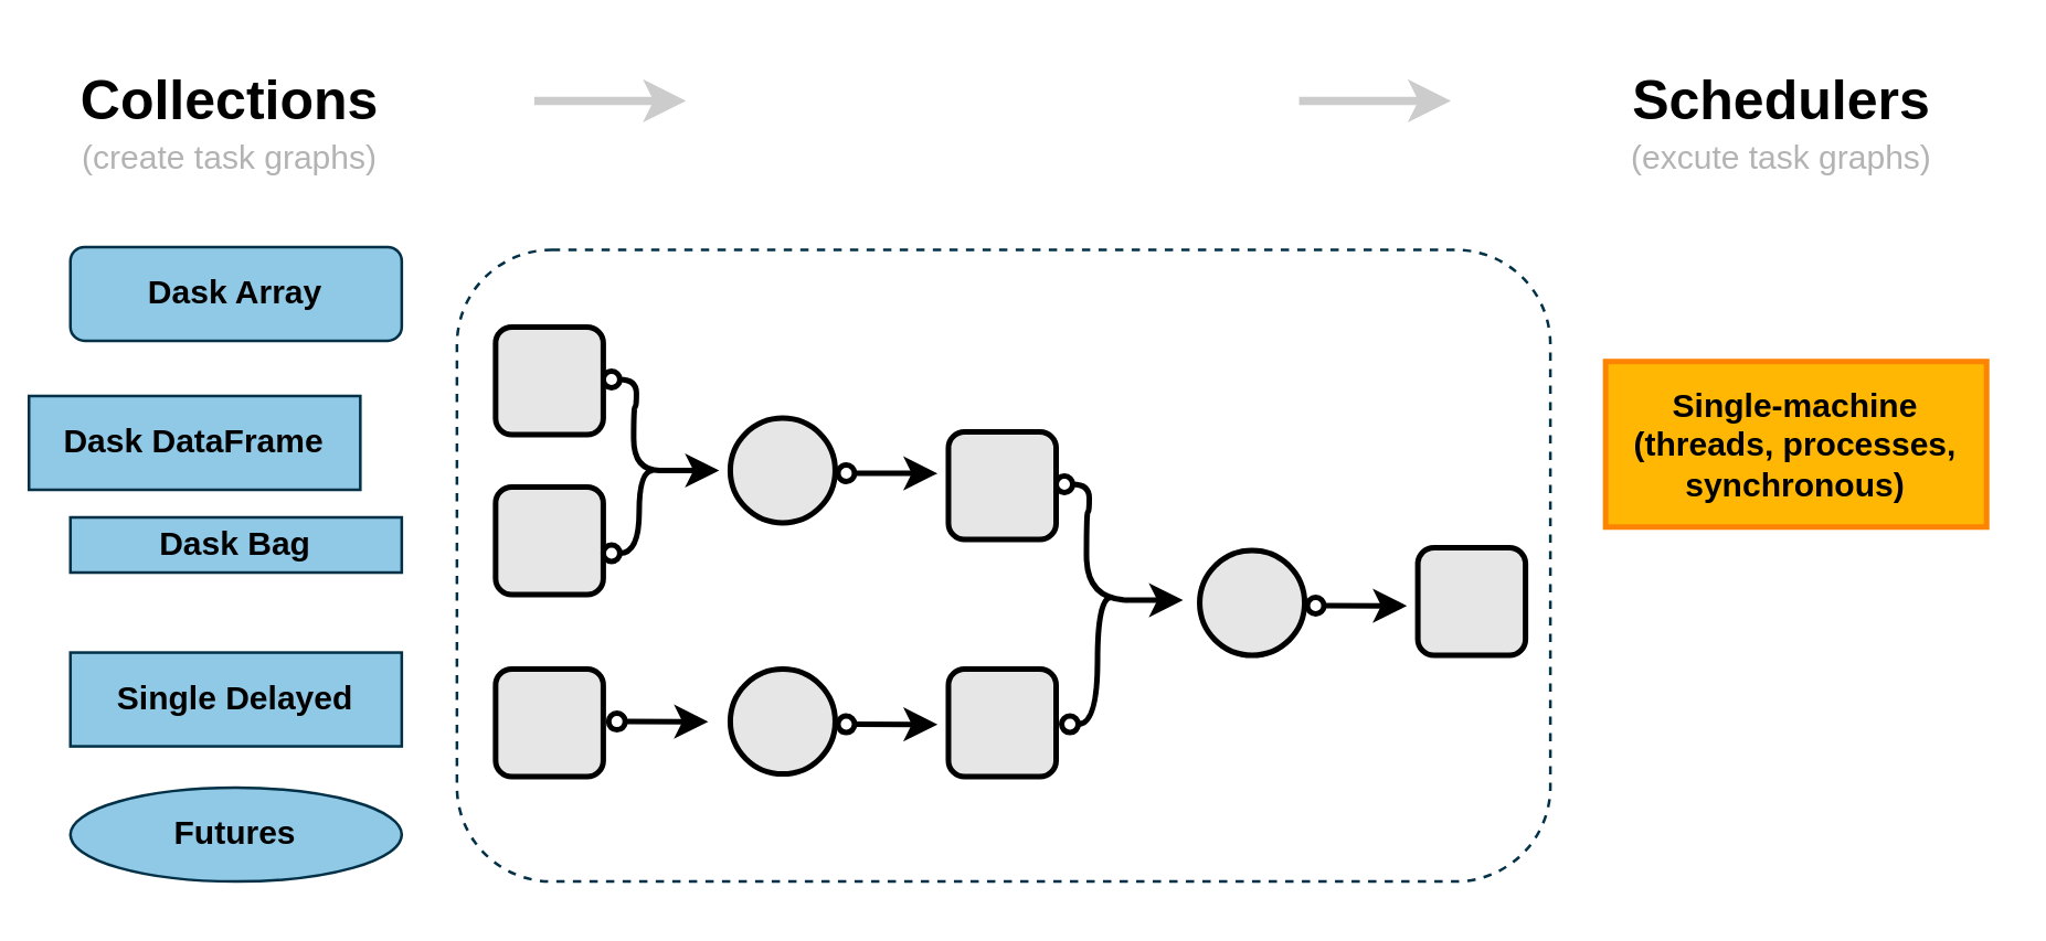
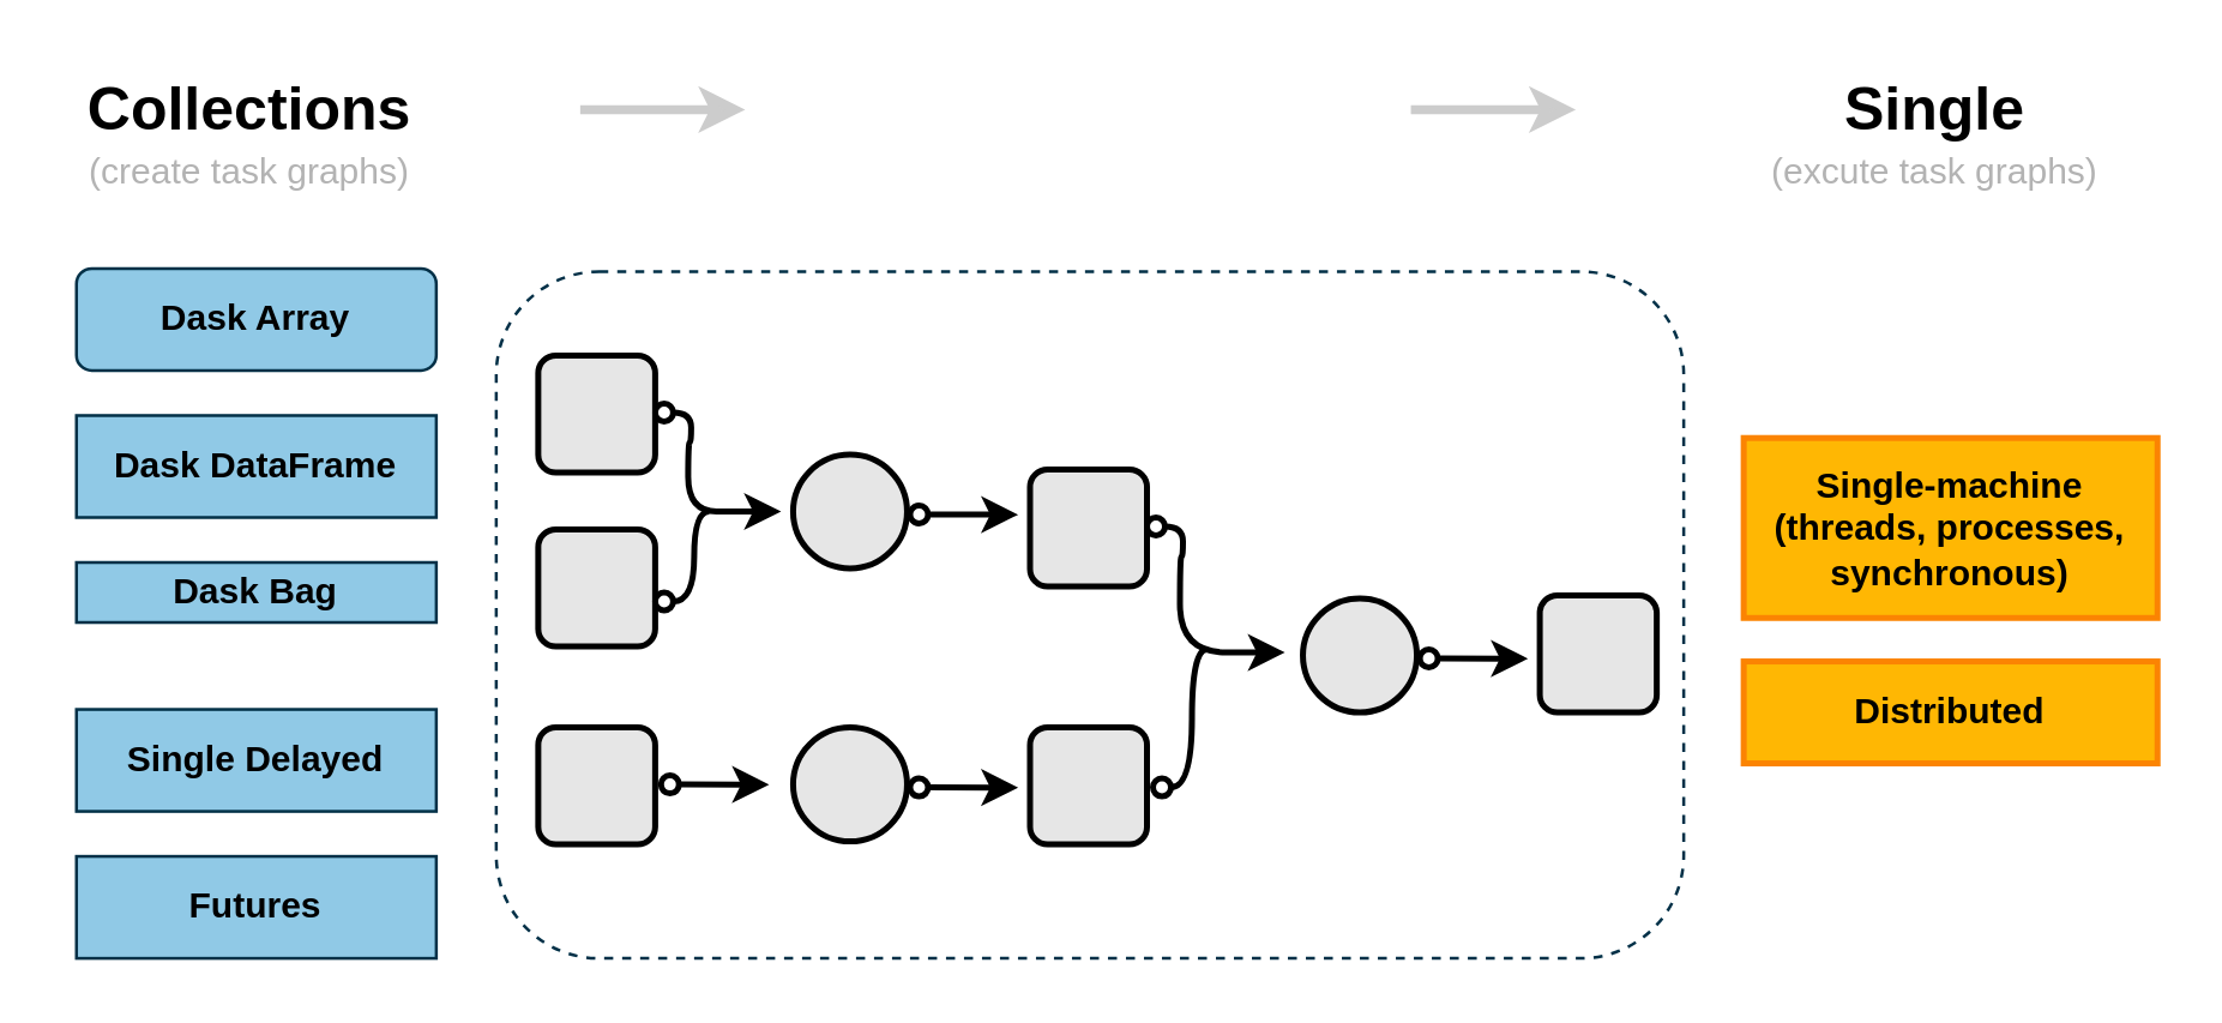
  <mxCell id="0" />
  <mxCell id="1" parent="0" />
  <mxCell id="2" value="&lt;b&gt;Dask Array&lt;/b&gt;" style="whiteSpace=wrap;html=1;fillColor=#90C9E6;strokeColor=#023047;rounded=1;" parent="1" vertex="1"><mxGeometry x="25" y="89" width="120" height="34" as="geometry" /></mxCell>
- <mxCell id="3" value="&lt;b&gt;Dask DataFrame&lt;br&gt;&lt;/b&gt;" style="rounded=0;whiteSpace=wrap;html=1;fillColor=#90C9E6;strokeColor=#023047;" parent="1" vertex="1"><mxGeometry x="10" y="143" width="120" height="34" as="geometry" /></mxCell>
+ <mxCell id="3" value="&lt;b&gt;Dask DataFrame&lt;br&gt;&lt;/b&gt;" style="rounded=0;whiteSpace=wrap;html=1;fillColor=#90C9E6;strokeColor=#023047;" parent="1" vertex="1"><mxGeometry x="25" y="138" width="120" height="34" as="geometry" /></mxCell>
  <mxCell id="4" value="&lt;b&gt;Dask Bag&lt;br&gt;&lt;/b&gt;" style="rounded=0;whiteSpace=wrap;html=1;fillColor=#90C9E6;strokeColor=#023047;" parent="1" vertex="1"><mxGeometry x="25" y="187" width="120" height="20" as="geometry" /></mxCell>
  <mxCell id="5" value="&lt;b&gt;Single Delayed&lt;br&gt;&lt;/b&gt;" style="rounded=0;whiteSpace=wrap;html=1;fillColor=#90C9E6;strokeColor=#023047;" parent="1" vertex="1"><mxGeometry x="25" y="236" width="120" height="34" as="geometry" /></mxCell>
- <mxCell id="6" value="&lt;b&gt;Futures&lt;br&gt;&lt;/b&gt;" style="ellipse;whiteSpace=wrap;html=1;fillColor=#90C9E6;strokeColor=#023047;" parent="1" vertex="1"><mxGeometry x="25" y="285" width="120" height="34" as="geometry" /></mxCell>
+ <mxCell id="6" value="&lt;b&gt;Futures&lt;br&gt;&lt;/b&gt;" style="rounded=0;whiteSpace=wrap;html=1;fillColor=#90C9E6;strokeColor=#023047;" parent="1" vertex="1"><mxGeometry x="25" y="285" width="120" height="34" as="geometry" /></mxCell>
  <mxCell id="7" value="&lt;font style=&quot;font-size: 20px;&quot;&gt;&lt;b style=&quot;&quot;&gt;Collections&lt;/b&gt;&lt;/font&gt;" style="text;html=1;strokeColor=none;fillColor=none;align=center;verticalAlign=middle;whiteSpace=wrap;rounded=0;" parent="1" vertex="1"><mxGeometry x="38" y="20" width="90" height="30" as="geometry" /></mxCell>
  <mxCell id="8" value="&lt;font color=&quot;#b3b3b3&quot;&gt;(create task graphs)&lt;/font&gt;" style="text;html=1;strokeColor=none;fillColor=none;align=center;verticalAlign=middle;whiteSpace=wrap;rounded=0;" parent="1" vertex="1"><mxGeometry x="20" y="42" width="126" height="30" as="geometry" /></mxCell>
  <mxCell id="9" value="" style="endArrow=classic;html=1;rounded=0;strokeWidth=3;strokeColor=#CCCCCC;" parent="1" edge="1"><mxGeometry width="50" height="50" relative="1" as="geometry"><mxPoint x="193" y="36" as="sourcePoint" /><mxPoint x="248" y="36" as="targetPoint" /></mxGeometry></mxCell>
  <mxCell id="10" value="" style="endArrow=classic;html=1;rounded=0;strokeWidth=3;strokeColor=#CCCCCC;" parent="1" edge="1"><mxGeometry width="50" height="50" relative="1" as="geometry"><mxPoint x="470" y="36" as="sourcePoint" /><mxPoint x="525" y="36" as="targetPoint" /></mxGeometry></mxCell>
- <mxCell id="11" value="&lt;font style=&quot;font-size: 20px;&quot;&gt;&lt;b style=&quot;&quot;&gt;Schedulers&lt;/b&gt;&lt;/font&gt;" style="text;html=1;strokeColor=none;fillColor=none;align=center;verticalAlign=middle;whiteSpace=wrap;rounded=0;" parent="1" vertex="1"><mxGeometry x="600" y="20" width="90" height="30" as="geometry" /></mxCell>
+ <mxCell id="11" value="&lt;font style=&quot;font-size: 20px;&quot;&gt;&lt;b style=&quot;&quot;&gt;Single&lt;/b&gt;&lt;/font&gt;" style="text;html=1;strokeColor=none;fillColor=none;align=center;verticalAlign=middle;whiteSpace=wrap;rounded=0;" parent="1" vertex="1"><mxGeometry x="600" y="20" width="90" height="30" as="geometry" /></mxCell>
  <mxCell id="12" value="&lt;font color=&quot;#b3b3b3&quot;&gt;(excute task graphs)&lt;/font&gt;" style="text;html=1;strokeColor=none;fillColor=none;align=center;verticalAlign=middle;whiteSpace=wrap;rounded=0;" parent="1" vertex="1"><mxGeometry x="582" y="42" width="126" height="30" as="geometry" /></mxCell>
  <mxCell id="13" value="" style="rounded=1;whiteSpace=wrap;html=1;dashed=1;strokeColor=#023047;" parent="1" vertex="1"><mxGeometry x="165" y="90" width="396" height="229" as="geometry" /></mxCell>
  <mxCell id="14" value="" style="whiteSpace=wrap;html=1;aspect=fixed;rounded=1;strokeColor=#000000;fillColor=#E6E6E6;strokeWidth=2;" parent="1" vertex="1"><mxGeometry x="179" y="118" width="39" height="39" as="geometry" /></mxCell>
  <mxCell id="15" value="" style="whiteSpace=wrap;html=1;aspect=fixed;rounded=1;strokeColor=#000000;fillColor=#E6E6E6;strokeWidth=2;" parent="1" vertex="1"><mxGeometry x="179" y="176" width="39" height="39" as="geometry" /></mxCell>
  <mxCell id="16" value="" style="whiteSpace=wrap;html=1;aspect=fixed;rounded=1;strokeColor=#000000;fillColor=#E6E6E6;strokeWidth=2;" parent="1" vertex="1"><mxGeometry x="179" y="242" width="39" height="39" as="geometry" /></mxCell>
  <mxCell id="17" value="" style="ellipse;whiteSpace=wrap;html=1;aspect=fixed;strokeWidth=2;fillColor=#E6E6E6;" parent="1" vertex="1"><mxGeometry x="264" y="151" width="38" height="38" as="geometry" /></mxCell>
  <mxCell id="18" value="" style="endArrow=classic;html=1;rounded=0;edgeStyle=orthogonalEdgeStyle;curved=1;startArrow=oval;startFill=0;strokeWidth=2;" parent="1" edge="1"><mxGeometry width="50" height="50" relative="1" as="geometry"><mxPoint x="221" y="137" as="sourcePoint" /><mxPoint x="260" y="170" as="targetPoint" /><Array as="points"><mxPoint x="230" y="137" /><mxPoint x="230" y="147" /><mxPoint x="229" y="147" /><mxPoint x="229" y="170" /><mxPoint x="248" y="170" /></Array></mxGeometry></mxCell>
  <mxCell id="19" value="" style="endArrow=none;html=1;curved=1;edgeStyle=orthogonalEdgeStyle;startArrow=oval;startFill=0;strokeWidth=2;" parent="1" edge="1"><mxGeometry width="50" height="50" relative="1" as="geometry"><mxPoint x="221" y="200" as="sourcePoint" /><mxPoint x="236" y="170" as="targetPoint" /><Array as="points"><mxPoint x="231" y="200" /><mxPoint x="231" y="170" /></Array></mxGeometry></mxCell>
  <mxCell id="20" value="" style="endArrow=classic;html=1;rounded=0;entryX=0.559;entryY=0.319;entryDx=0;entryDy=0;entryPerimeter=0;startArrow=oval;startFill=0;strokeWidth=2;" parent="1" edge="1"><mxGeometry width="50" height="50" relative="1" as="geometry"><mxPoint x="306" y="171" as="sourcePoint" /><mxPoint x="339.06" y="171.051" as="targetPoint" /></mxGeometry></mxCell>
  <mxCell id="21" value="" style="whiteSpace=wrap;html=1;aspect=fixed;rounded=1;strokeColor=#000000;fillColor=#E6E6E6;strokeWidth=2;" parent="1" vertex="1"><mxGeometry x="343" y="156" width="39" height="39" as="geometry" /></mxCell>
  <mxCell id="22" value="" style="whiteSpace=wrap;html=1;aspect=fixed;rounded=1;strokeColor=#000000;fillColor=#E6E6E6;strokeWidth=2;" parent="1" vertex="1"><mxGeometry x="343" y="242" width="39" height="39" as="geometry" /></mxCell>
  <mxCell id="23" value="" style="endArrow=classic;html=1;rounded=0;edgeStyle=orthogonalEdgeStyle;curved=1;startArrow=oval;startFill=0;strokeWidth=2;" parent="1" edge="1"><mxGeometry width="50" height="50" relative="1" as="geometry"><mxPoint x="385" y="175" as="sourcePoint" /><mxPoint x="428" y="217" as="targetPoint" /><Array as="points"><mxPoint x="394" y="175" /><mxPoint x="394" y="185" /><mxPoint x="393" y="185" /><mxPoint x="393" y="217" /><mxPoint x="424" y="217" /></Array></mxGeometry></mxCell>
  <mxCell id="24" value="" style="endArrow=none;html=1;curved=1;edgeStyle=orthogonalEdgeStyle;startArrow=oval;startFill=0;strokeWidth=2;" parent="1" edge="1"><mxGeometry width="50" height="50" relative="1" as="geometry"><mxPoint x="387" y="262" as="sourcePoint" /><mxPoint x="402" y="216" as="targetPoint" /><Array as="points"><mxPoint x="397" y="262" /><mxPoint x="397" y="216" /></Array></mxGeometry></mxCell>
  <mxCell id="25" value="" style="endArrow=classic;html=1;rounded=0;entryX=0.559;entryY=0.319;entryDx=0;entryDy=0;entryPerimeter=0;startArrow=oval;startFill=0;strokeWidth=2;" parent="1" edge="1"><mxGeometry width="50" height="50" relative="1" as="geometry"><mxPoint x="222.94" y="261.02" as="sourcePoint" /><mxPoint x="256" y="261.071" as="targetPoint" /></mxGeometry></mxCell>
  <mxCell id="26" value="" style="ellipse;whiteSpace=wrap;html=1;aspect=fixed;strokeWidth=2;fillColor=#E6E6E6;" parent="1" vertex="1"><mxGeometry x="264" y="242" width="38" height="38" as="geometry" /></mxCell>
  <mxCell id="27" value="" style="endArrow=classic;html=1;rounded=0;entryX=0.559;entryY=0.319;entryDx=0;entryDy=0;entryPerimeter=0;startArrow=oval;startFill=0;strokeWidth=2;" parent="1" edge="1"><mxGeometry width="50" height="50" relative="1" as="geometry"><mxPoint x="306" y="262" as="sourcePoint" /><mxPoint x="339.06" y="262.051" as="targetPoint" /></mxGeometry></mxCell>
  <mxCell id="28" value="" style="whiteSpace=wrap;html=1;aspect=fixed;rounded=1;strokeColor=#000000;fillColor=#E6E6E6;strokeWidth=2;" parent="1" vertex="1"><mxGeometry x="513" y="198" width="39" height="39" as="geometry" /></mxCell>
  <mxCell id="29" value="" style="ellipse;whiteSpace=wrap;html=1;aspect=fixed;strokeWidth=2;fillColor=#E6E6E6;" parent="1" vertex="1"><mxGeometry x="434" y="199" width="38" height="38" as="geometry" /></mxCell>
  <mxCell id="30" value="" style="endArrow=classic;html=1;rounded=0;entryX=0.559;entryY=0.319;entryDx=0;entryDy=0;entryPerimeter=0;startArrow=oval;startFill=0;strokeWidth=2;" parent="1" edge="1"><mxGeometry width="50" height="50" relative="1" as="geometry"><mxPoint x="476" y="219" as="sourcePoint" /><mxPoint x="509.06" y="219.051" as="targetPoint" /></mxGeometry></mxCell>
- <mxCell id="31" value="&lt;b&gt;Single-machine (threads, processes, synchronous)&lt;/b&gt;" style="rounded=0;whiteSpace=wrap;html=1;fillColor=#FFB703;strokeColor=#FB8402;strokeWidth=2;" parent="1" vertex="1"><mxGeometry x="581" y="130.5" width="138" height="60" as="geometry" /></mxCell>
+ <mxCell id="31" value="&lt;b&gt;Single-machine (threads, processes, synchronous)&lt;/b&gt;" style="rounded=0;whiteSpace=wrap;html=1;fillColor=#FFB703;strokeColor=#FB8402;strokeWidth=2;" parent="1" vertex="1"><mxGeometry x="581" y="145.5" width="138" height="60" as="geometry" /></mxCell>
+ <mxCell id="32" value="&lt;b&gt;Distributed&lt;/b&gt;" style="rounded=0;whiteSpace=wrap;html=1;fillColor=#FFB703;strokeColor=#FB8402;strokeWidth=2;" parent="1" vertex="1"><mxGeometry x="581" y="220" width="138" height="34" as="geometry" /></mxCell>
